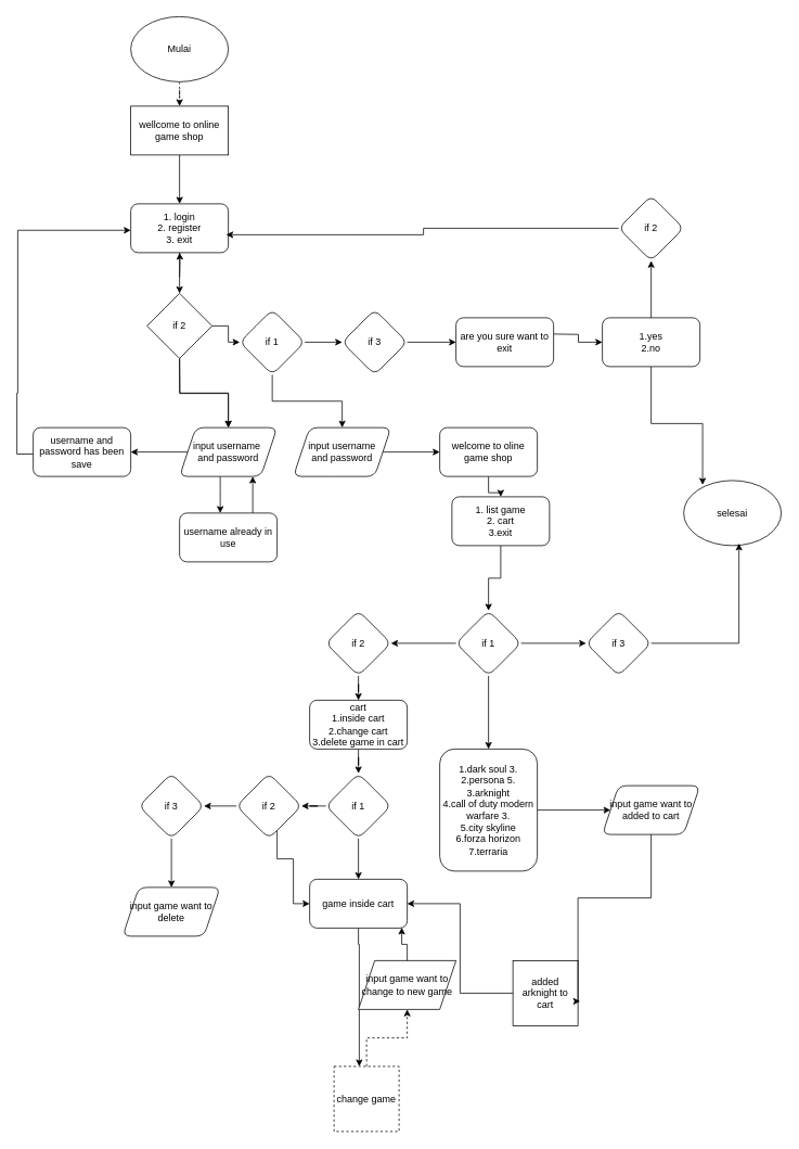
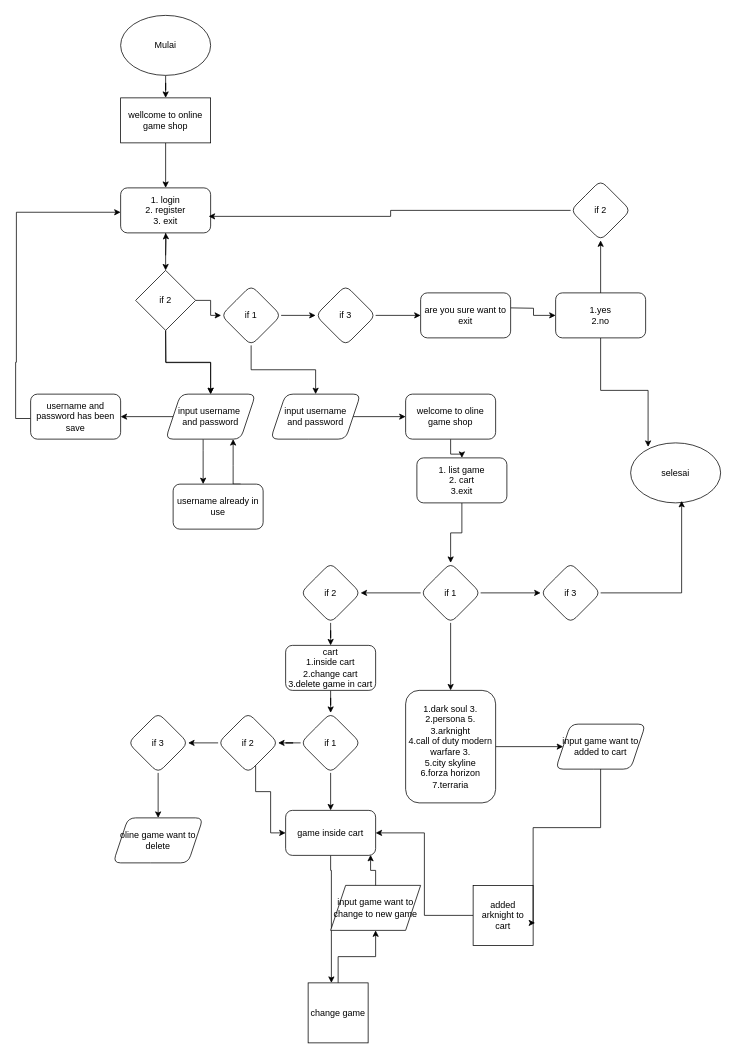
  <mxCell id="0" />
  <mxCell id="1" parent="0" />
- <mxCell id="2" value="" style="edgeStyle=orthogonalEdgeStyle;rounded=0;orthogonalLoop=1;jettySize=auto;html=1;dashed=1;" edge="1" parent="1" source="3" target="18"><mxGeometry relative="1" as="geometry" /></mxCell>
+ <mxCell id="2" value="" style="edgeStyle=orthogonalEdgeStyle;rounded=0;orthogonalLoop=1;jettySize=auto;html=1;" edge="1" parent="1" source="3" target="18"><mxGeometry relative="1" as="geometry" /></mxCell>
  <mxCell id="3" value="Mulai" style="ellipse;whiteSpace=wrap;html=1;" vertex="1" parent="1"><mxGeometry x="160" y="20" width="120" height="80" as="geometry" /></mxCell>
  <mxCell id="4" style="edgeStyle=orthogonalEdgeStyle;rounded=0;orthogonalLoop=1;jettySize=auto;html=1;" edge="1" parent="1" source="5" target="33"><mxGeometry relative="1" as="geometry"><mxPoint x="220" y="360" as="targetPoint" /></mxGeometry></mxCell>
  <mxCell id="5" value="1. login&lt;div&gt;2. register&lt;/div&gt;&lt;div&gt;3. exit&lt;/div&gt;" style="rounded=1;whiteSpace=wrap;html=1;" vertex="1" parent="1"><mxGeometry x="160" y="250" width="120" height="60" as="geometry" /></mxCell>
  <mxCell id="6" value="" style="edgeStyle=orthogonalEdgeStyle;rounded=0;orthogonalLoop=1;jettySize=auto;html=1;" edge="1" parent="1" target="14"><mxGeometry relative="1" as="geometry"><mxPoint x="220" y="440" as="sourcePoint" /></mxGeometry></mxCell>
  <mxCell id="7" value="" style="edgeStyle=orthogonalEdgeStyle;rounded=0;orthogonalLoop=1;jettySize=auto;html=1;" edge="1" parent="1" source="9" target="11"><mxGeometry relative="1" as="geometry" /></mxCell>
  <mxCell id="8" value="" style="edgeStyle=orthogonalEdgeStyle;rounded=0;orthogonalLoop=1;jettySize=auto;html=1;" edge="1" parent="1" source="9" target="35"><mxGeometry relative="1" as="geometry" /></mxCell>
  <mxCell id="9" value="if 1" style="rhombus;whiteSpace=wrap;html=1;rounded=1;" vertex="1" parent="1"><mxGeometry x="294" y="380" width="80" height="80" as="geometry" /></mxCell>
  <mxCell id="10" value="" style="edgeStyle=orthogonalEdgeStyle;rounded=0;orthogonalLoop=1;jettySize=auto;html=1;" edge="1" parent="1" source="11" target="20"><mxGeometry relative="1" as="geometry" /></mxCell>
  <mxCell id="11" value="input username&lt;div&gt;and password&lt;/div&gt;" style="shape=parallelogram;perimeter=parallelogramPerimeter;whiteSpace=wrap;html=1;fixedSize=1;rounded=1;" vertex="1" parent="1"><mxGeometry x="360" y="525" width="120" height="60" as="geometry" /></mxCell>
  <mxCell id="12" value="" style="edgeStyle=orthogonalEdgeStyle;rounded=0;orthogonalLoop=1;jettySize=auto;html=1;" edge="1" parent="1" source="14" target="16"><mxGeometry relative="1" as="geometry" /></mxCell>
  <mxCell id="13" value="" style="edgeStyle=orthogonalEdgeStyle;rounded=0;orthogonalLoop=1;jettySize=auto;html=1;" edge="1" parent="1" source="14" target="24"><mxGeometry relative="1" as="geometry"><Array as="points"><mxPoint x="270" y="600" /><mxPoint x="270" y="600" /></Array></mxGeometry></mxCell>
  <mxCell id="14" value="input username&amp;nbsp;&lt;div&gt;and password&lt;/div&gt;" style="shape=parallelogram;perimeter=parallelogramPerimeter;whiteSpace=wrap;html=1;fixedSize=1;rounded=1;" vertex="1" parent="1"><mxGeometry x="220" y="525" width="120" height="60" as="geometry" /></mxCell>
  <mxCell id="15" value="" style="edgeStyle=orthogonalEdgeStyle;rounded=0;orthogonalLoop=1;jettySize=auto;html=1;exitX=0;exitY=0.5;exitDx=0;exitDy=0;" edge="1" parent="1"><mxGeometry relative="1" as="geometry"><mxPoint x="40" y="557.5" as="sourcePoint" /><mxPoint x="160" y="282.5" as="targetPoint" /><Array as="points"><mxPoint x="20" y="557.5" /><mxPoint x="20" y="482.5" /><mxPoint x="21" y="482.5" /><mxPoint x="21" y="282.5" /></Array></mxGeometry></mxCell>
  <mxCell id="16" value="username and password has been save" style="whiteSpace=wrap;html=1;rounded=1;" vertex="1" parent="1"><mxGeometry x="40" y="525" width="120" height="60" as="geometry" /></mxCell>
  <mxCell id="17" style="edgeStyle=orthogonalEdgeStyle;rounded=0;orthogonalLoop=1;jettySize=auto;html=1;" edge="1" parent="1" source="18" target="5"><mxGeometry relative="1" as="geometry" /></mxCell>
  <mxCell id="18" value="wellcome to online game shop" style="whiteSpace=wrap;html=1;" vertex="1" parent="1"><mxGeometry x="160" y="130" width="120" height="60" as="geometry" /></mxCell>
  <mxCell id="19" value="" style="edgeStyle=orthogonalEdgeStyle;rounded=0;orthogonalLoop=1;jettySize=auto;html=1;" edge="1" parent="1" source="20" target="22"><mxGeometry relative="1" as="geometry" /></mxCell>
  <mxCell id="20" value="welcome to oline game shop" style="whiteSpace=wrap;html=1;rounded=1;" vertex="1" parent="1"><mxGeometry x="540" y="525" width="120" height="60" as="geometry" /></mxCell>
  <mxCell id="21" value="" style="edgeStyle=orthogonalEdgeStyle;rounded=0;orthogonalLoop=1;jettySize=auto;html=1;" edge="1" parent="1" source="22" target="29"><mxGeometry relative="1" as="geometry" /></mxCell>
  <mxCell id="22" value="1. list game&lt;div&gt;2. cart&lt;/div&gt;&lt;div&gt;3.exit&lt;/div&gt;" style="whiteSpace=wrap;html=1;rounded=1;" vertex="1" parent="1"><mxGeometry x="555" y="610" width="120" height="60" as="geometry" /></mxCell>
  <mxCell id="23" style="edgeStyle=orthogonalEdgeStyle;rounded=0;orthogonalLoop=1;jettySize=auto;html=1;exitX=0.75;exitY=0;exitDx=0;exitDy=0;entryX=0.75;entryY=1;entryDx=0;entryDy=0;" edge="1" parent="1" source="24" target="14"><mxGeometry relative="1" as="geometry"><Array as="points"><mxPoint x="310" y="620" /><mxPoint x="310" y="620" /></Array></mxGeometry></mxCell>
- <mxCell id="24" value="username already in use" style="whiteSpace=wrap;html=1;rounded=1;" vertex="1" parent="1"><mxGeometry x="220" y="630" width="120" height="60" as="geometry" /></mxCell>
+ <mxCell id="24" value="username already in use" style="whiteSpace=wrap;html=1;rounded=1;" vertex="1" parent="1"><mxGeometry x="230" y="645" width="120" height="60" as="geometry" /></mxCell>
  <mxCell id="25" style="edgeStyle=orthogonalEdgeStyle;rounded=0;orthogonalLoop=1;jettySize=auto;html=1;exitX=0.5;exitY=1;exitDx=0;exitDy=0;" edge="1" parent="1" source="22" target="22"><mxGeometry relative="1" as="geometry" /></mxCell>
  <mxCell id="26" value="" style="edgeStyle=orthogonalEdgeStyle;rounded=0;orthogonalLoop=1;jettySize=auto;html=1;" edge="1" parent="1" source="29" target="37"><mxGeometry relative="1" as="geometry" /></mxCell>
  <mxCell id="27" value="" style="edgeStyle=orthogonalEdgeStyle;rounded=0;orthogonalLoop=1;jettySize=auto;html=1;" edge="1" parent="1" source="29" target="38"><mxGeometry relative="1" as="geometry" /></mxCell>
  <mxCell id="28" value="" style="edgeStyle=orthogonalEdgeStyle;rounded=0;orthogonalLoop=1;jettySize=auto;html=1;" edge="1" parent="1" source="29" target="40"><mxGeometry relative="1" as="geometry" /></mxCell>
  <mxCell id="29" value="if 1" style="rhombus;whiteSpace=wrap;html=1;rounded=1;" vertex="1" parent="1"><mxGeometry x="560" y="750" width="80" height="80" as="geometry" /></mxCell>
  <mxCell id="30" value="" style="edgeStyle=orthogonalEdgeStyle;rounded=0;orthogonalLoop=1;jettySize=auto;html=1;" edge="1" parent="1" target="5"><mxGeometry relative="1" as="geometry"><mxPoint x="220" y="340" as="sourcePoint" /></mxGeometry></mxCell>
  <mxCell id="31" value="" style="edgeStyle=orthogonalEdgeStyle;rounded=0;orthogonalLoop=1;jettySize=auto;html=1;" edge="1" parent="1" source="33" target="14"><mxGeometry relative="1" as="geometry" /></mxCell>
  <mxCell id="32" value="" style="edgeStyle=orthogonalEdgeStyle;rounded=0;orthogonalLoop=1;jettySize=auto;html=1;" edge="1" parent="1" source="33" target="9"><mxGeometry relative="1" as="geometry" /></mxCell>
  <mxCell id="33" value="if 2" style="rhombus;whiteSpace=wrap;html=1;" vertex="1" parent="1"><mxGeometry x="180" y="360" width="80" height="80" as="geometry" /></mxCell>
  <mxCell id="34" value="" style="edgeStyle=orthogonalEdgeStyle;rounded=0;orthogonalLoop=1;jettySize=auto;html=1;" edge="1" parent="1" source="35" target="64"><mxGeometry relative="1" as="geometry" /></mxCell>
  <mxCell id="35" value="if 3" style="rhombus;whiteSpace=wrap;html=1;rounded=1;" vertex="1" parent="1"><mxGeometry x="420" y="380" width="80" height="80" as="geometry" /></mxCell>
  <mxCell id="36" value="" style="edgeStyle=orthogonalEdgeStyle;rounded=0;orthogonalLoop=1;jettySize=auto;html=1;" edge="1" parent="1" source="37" target="42"><mxGeometry relative="1" as="geometry" /></mxCell>
  <mxCell id="37" value="if 2" style="rhombus;whiteSpace=wrap;html=1;rounded=1;" vertex="1" parent="1"><mxGeometry x="400" y="750" width="80" height="80" as="geometry" /></mxCell>
  <mxCell id="38" value="if 3" style="rhombus;whiteSpace=wrap;html=1;rounded=1;" vertex="1" parent="1"><mxGeometry x="720" y="750" width="80" height="80" as="geometry" /></mxCell>
  <mxCell id="39" value="" style="edgeStyle=orthogonalEdgeStyle;rounded=0;orthogonalLoop=1;jettySize=auto;html=1;" edge="1" parent="1" source="40" target="61"><mxGeometry relative="1" as="geometry" /></mxCell>
  <mxCell id="40" value="1.dark soul 3.&lt;div&gt;2.persona 5.&lt;/div&gt;&lt;div&gt;3.arknight&lt;/div&gt;&lt;div&gt;4.call of duty modern warfare 3.&lt;/div&gt;&lt;div&gt;5.city skyline&lt;/div&gt;&lt;div&gt;6.forza horizon&lt;/div&gt;&lt;div&gt;7.terraria&lt;/div&gt;" style="whiteSpace=wrap;html=1;rounded=1;" vertex="1" parent="1"><mxGeometry x="540" y="920" width="120" height="150" as="geometry" /></mxCell>
  <mxCell id="41" value="" style="edgeStyle=orthogonalEdgeStyle;rounded=0;orthogonalLoop=1;jettySize=auto;html=1;" edge="1" parent="1" source="42" target="45"><mxGeometry relative="1" as="geometry" /></mxCell>
  <mxCell id="42" value="cart&lt;div&gt;1.inside cart&lt;/div&gt;&lt;div&gt;2.change cart&lt;/div&gt;&lt;div&gt;3.delete game in cart&lt;/div&gt;" style="whiteSpace=wrap;html=1;rounded=1;" vertex="1" parent="1"><mxGeometry x="380" y="860" width="120" height="60" as="geometry" /></mxCell>
  <mxCell id="43" value="" style="edgeStyle=orthogonalEdgeStyle;rounded=0;orthogonalLoop=1;jettySize=auto;html=1;" edge="1" parent="1" source="45" target="47"><mxGeometry relative="1" as="geometry" /></mxCell>
  <mxCell id="44" value="" style="edgeStyle=orthogonalEdgeStyle;rounded=0;orthogonalLoop=1;jettySize=auto;html=1;" edge="1" parent="1" source="45" target="52"><mxGeometry relative="1" as="geometry" /></mxCell>
  <mxCell id="45" value="if 1" style="rhombus;whiteSpace=wrap;html=1;rounded=1;" vertex="1" parent="1"><mxGeometry x="400" y="950" width="80" height="80" as="geometry" /></mxCell>
  <mxCell id="46" value="" style="edgeStyle=orthogonalEdgeStyle;rounded=0;orthogonalLoop=1;jettySize=auto;html=1;" edge="1" parent="1" source="47" target="57"><mxGeometry relative="1" as="geometry"><mxPoint x="440" y="1180" as="targetPoint" /><Array as="points"><mxPoint x="440" y="1160" /><mxPoint x="441" y="1160" /></Array></mxGeometry></mxCell>
  <mxCell id="47" value="game inside cart" style="whiteSpace=wrap;html=1;rounded=1;" vertex="1" parent="1"><mxGeometry x="380" y="1080" width="120" height="60" as="geometry" /></mxCell>
  <mxCell id="48" style="edgeStyle=orthogonalEdgeStyle;rounded=0;orthogonalLoop=1;jettySize=auto;html=1;entryX=1;entryY=0.5;entryDx=0;entryDy=0;" edge="1" parent="1" source="49" target="47"><mxGeometry relative="1" as="geometry" /></mxCell>
  <mxCell id="49" value="added arknight to cart" style="whiteSpace=wrap;html=1;aspect=fixed;" vertex="1" parent="1"><mxGeometry x="630" y="1180" width="80" height="80" as="geometry" /></mxCell>
  <mxCell id="50" value="" style="edgeStyle=orthogonalEdgeStyle;rounded=0;orthogonalLoop=1;jettySize=auto;html=1;" edge="1" parent="1" source="52" target="54"><mxGeometry relative="1" as="geometry" /></mxCell>
  <mxCell id="51" style="edgeStyle=orthogonalEdgeStyle;rounded=0;orthogonalLoop=1;jettySize=auto;html=1;entryX=0;entryY=0.5;entryDx=0;entryDy=0;" edge="1" parent="1" source="52" target="47"><mxGeometry relative="1" as="geometry"><mxPoint x="330" y="1120" as="targetPoint" /><Array as="points"><mxPoint x="340" y="1055" /><mxPoint x="360" y="1055" /><mxPoint x="360" y="1110" /></Array></mxGeometry></mxCell>
  <mxCell id="52" value="if 2" style="rhombus;whiteSpace=wrap;html=1;rounded=1;" vertex="1" parent="1"><mxGeometry x="290" y="950" width="80" height="80" as="geometry" /></mxCell>
  <mxCell id="53" value="" style="edgeStyle=orthogonalEdgeStyle;rounded=0;orthogonalLoop=1;jettySize=auto;html=1;" edge="1" parent="1" source="54" target="60"><mxGeometry relative="1" as="geometry" /></mxCell>
  <mxCell id="54" value="if 3" style="rhombus;whiteSpace=wrap;html=1;rounded=1;" vertex="1" parent="1"><mxGeometry x="170" y="950" width="80" height="80" as="geometry" /></mxCell>
  <mxCell id="55" style="edgeStyle=orthogonalEdgeStyle;rounded=0;orthogonalLoop=1;jettySize=auto;html=1;entryX=0.5;entryY=0;entryDx=0;entryDy=0;" edge="1" parent="1"><mxGeometry relative="1" as="geometry"><mxPoint x="440" y="1190" as="sourcePoint" /><mxPoint x="440" y="1190" as="targetPoint" /></mxGeometry></mxCell>
- <mxCell id="56" value="" style="edgeStyle=orthogonalEdgeStyle;rounded=0;orthogonalLoop=1;jettySize=auto;html=1;dashed=1;" edge="1" parent="1" source="57" target="58"><mxGeometry relative="1" as="geometry" /></mxCell>
- <mxCell id="57" value="change game" style="whiteSpace=wrap;html=1;aspect=fixed;dashed=1;" vertex="1" parent="1"><mxGeometry x="410" y="1310" width="80" height="80" as="geometry" /></mxCell>
+ <mxCell id="56" value="" style="edgeStyle=orthogonalEdgeStyle;rounded=0;orthogonalLoop=1;jettySize=auto;html=1;" edge="1" parent="1" source="57" target="58"><mxGeometry relative="1" as="geometry" /></mxCell>
+ <mxCell id="57" value="change game" style="whiteSpace=wrap;html=1;aspect=fixed;" vertex="1" parent="1"><mxGeometry x="410" y="1310" width="80" height="80" as="geometry" /></mxCell>
  <mxCell id="58" value="input game want to change to new game" style="shape=parallelogram;perimeter=parallelogramPerimeter;whiteSpace=wrap;html=1;fixedSize=1;" vertex="1" parent="1"><mxGeometry x="440" y="1180" width="120" height="60" as="geometry" /></mxCell>
  <mxCell id="59" style="edgeStyle=orthogonalEdgeStyle;rounded=0;orthogonalLoop=1;jettySize=auto;html=1;entryX=0.944;entryY=0.989;entryDx=0;entryDy=0;entryPerimeter=0;" edge="1" parent="1" source="58" target="47"><mxGeometry relative="1" as="geometry" /></mxCell>
- <mxCell id="60" value="input game want to delete" style="shape=parallelogram;perimeter=parallelogramPerimeter;whiteSpace=wrap;html=1;fixedSize=1;rounded=1;" vertex="1" parent="1"><mxGeometry x="150" y="1090" width="120" height="60" as="geometry" /></mxCell>
+ <mxCell id="60" value="oline game want to delete" style="shape=parallelogram;perimeter=parallelogramPerimeter;whiteSpace=wrap;html=1;fixedSize=1;rounded=1;" vertex="1" parent="1"><mxGeometry x="150" y="1090" width="120" height="60" as="geometry" /></mxCell>
  <mxCell id="61" value="input game want to added to cart" style="shape=parallelogram;perimeter=parallelogramPerimeter;whiteSpace=wrap;html=1;fixedSize=1;rounded=1;" vertex="1" parent="1"><mxGeometry x="740" y="965" width="120" height="60" as="geometry" /></mxCell>
  <mxCell id="62" style="edgeStyle=orthogonalEdgeStyle;rounded=0;orthogonalLoop=1;jettySize=auto;html=1;entryX=1.033;entryY=0.625;entryDx=0;entryDy=0;entryPerimeter=0;exitX=0.5;exitY=1;exitDx=0;exitDy=0;" edge="1" parent="1" source="61" target="49"><mxGeometry relative="1" as="geometry"><mxPoint x="820" y="1060" as="sourcePoint" /><mxPoint x="781.34" y="1260" as="targetPoint" /><Array as="points"><mxPoint x="800" y="1103" /><mxPoint x="710" y="1103" /><mxPoint x="710" y="1230" /></Array></mxGeometry></mxCell>
  <mxCell id="63" value="" style="edgeStyle=orthogonalEdgeStyle;rounded=0;orthogonalLoop=1;jettySize=auto;html=1;" edge="1" parent="1" target="67"><mxGeometry relative="1" as="geometry"><mxPoint x="680" y="410" as="sourcePoint" /></mxGeometry></mxCell>
  <mxCell id="64" value="are you sure want to exit" style="whiteSpace=wrap;html=1;rounded=1;" vertex="1" parent="1"><mxGeometry x="560" y="390" width="120" height="60" as="geometry" /></mxCell>
  <mxCell id="65" value="" style="edgeStyle=orthogonalEdgeStyle;rounded=0;orthogonalLoop=1;jettySize=auto;html=1;entryX=0.194;entryY=0.067;entryDx=0;entryDy=0;entryPerimeter=0;" edge="1" parent="1" source="67" target="70"><mxGeometry relative="1" as="geometry"><mxPoint x="800" y="520" as="targetPoint" /></mxGeometry></mxCell>
  <mxCell id="66" value="" style="edgeStyle=orthogonalEdgeStyle;rounded=0;orthogonalLoop=1;jettySize=auto;html=1;" edge="1" parent="1" source="67" target="68"><mxGeometry relative="1" as="geometry" /></mxCell>
  <mxCell id="67" value="1.yes&lt;div&gt;2.no&lt;/div&gt;" style="whiteSpace=wrap;html=1;rounded=1;" vertex="1" parent="1"><mxGeometry x="740" y="390" width="120" height="60" as="geometry" /></mxCell>
  <mxCell id="68" value="if 2" style="rhombus;whiteSpace=wrap;html=1;rounded=1;" vertex="1" parent="1"><mxGeometry x="760" y="240" width="80" height="80" as="geometry" /></mxCell>
  <mxCell id="69" style="edgeStyle=orthogonalEdgeStyle;rounded=0;orthogonalLoop=1;jettySize=auto;html=1;entryX=0.978;entryY=0.633;entryDx=0;entryDy=0;entryPerimeter=0;" edge="1" parent="1" source="68" target="5"><mxGeometry relative="1" as="geometry" /></mxCell>
  <mxCell id="70" value="selesai" style="ellipse;whiteSpace=wrap;html=1;" vertex="1" parent="1"><mxGeometry x="840" y="590" width="120" height="80" as="geometry" /></mxCell>
  <mxCell id="71" style="edgeStyle=orthogonalEdgeStyle;rounded=0;orthogonalLoop=1;jettySize=auto;html=1;entryX=0.567;entryY=0.967;entryDx=0;entryDy=0;entryPerimeter=0;" edge="1" parent="1" source="38" target="70"><mxGeometry relative="1" as="geometry" /></mxCell>
